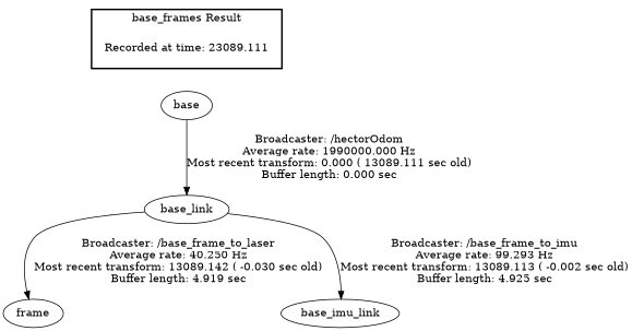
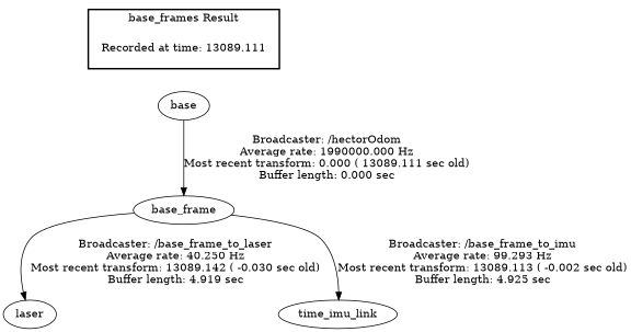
  digraph {
-   "Recorded at time: 13089.111" [shape=plaintext label="Recorded at time: 23089.111"]
+   "Recorded at time: 13089.111" [shape=plaintext]
    n2 [label=base]
-   base_frame [label=base_link]
-   laser [label=frame]
-   base_imu_link
+   base_frame
+   laser
+   base_imu_link [label=time_imu_link]
    subgraph cluster_1 {
      color=black
      label="base_frames Result"
      style=bold
      "Recorded at time: 13089.111"
    }
    "Recorded at time: 13089.111" -> n2 [style=invis]
    n2 -> base_frame [label="Broadcaster: /hectorOdom\nAverage rate: 1990000.000 Hz\nMost recent transform: 0.000 ( 13089.111 sec old)\nBuffer length: 0.000 sec\n"]
    base_frame -> laser [label="Broadcaster: /base_frame_to_laser\nAverage rate: 40.250 Hz\nMost recent transform: 13089.142 ( -0.030 sec old)\nBuffer length: 4.919 sec\n"]
    base_frame -> base_imu_link [label="Broadcaster: /base_frame_to_imu\nAverage rate: 99.293 Hz\nMost recent transform: 13089.113 ( -0.002 sec old)\nBuffer length: 4.925 sec\n"]
  }
